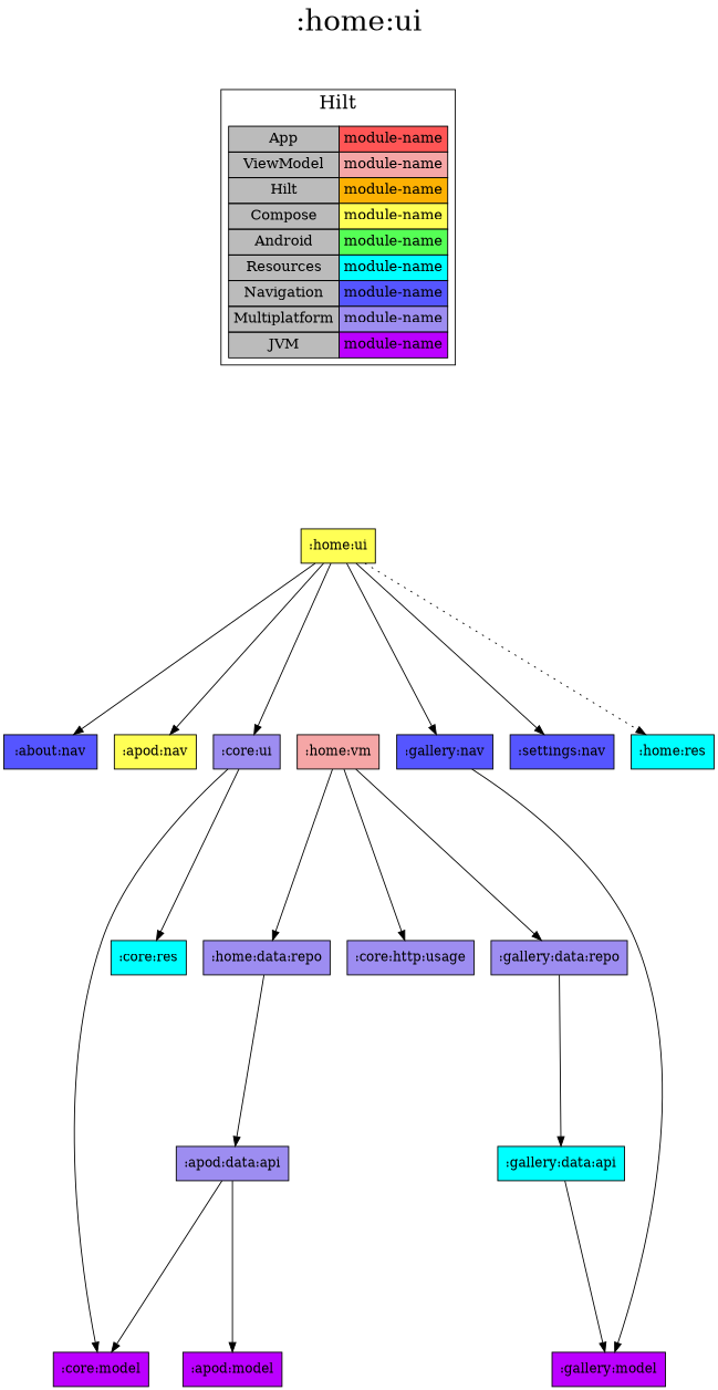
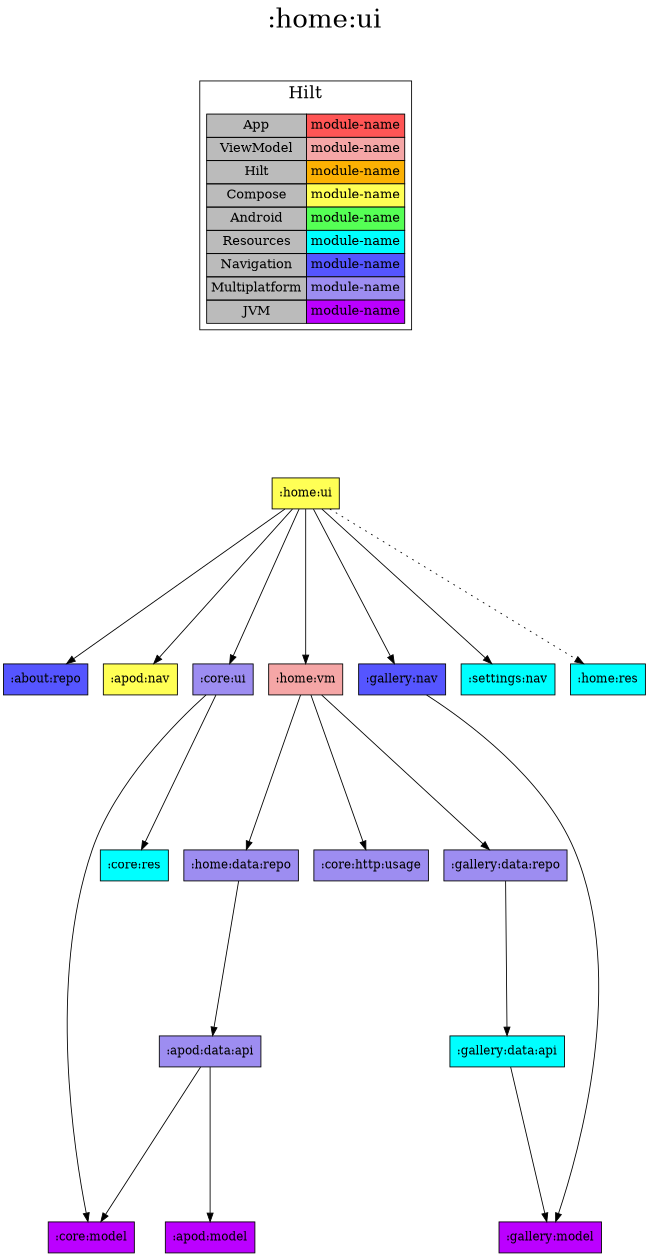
  digraph {
    fontsize=30
    label=":home:ui"
    labelloc=t
    rankdir=TB
    ranksep=2.5
    node [fillcolor="#9D8DF1" shape=box style=filled]
    edge [dir=forward]
    n1 [fillcolor="#bbbbbb" fontsize=15 label=< <TABLE BORDER="0" CELLBORDER="1" CELLSPACING="0" CELLPADDING="4"> <TR><TD>App</TD><TD BGCOLOR="#FF5555">module-name</TD></TR> <TR><TD>ViewModel</TD><TD BGCOLOR="#F5A6A6">module-name</TD></TR> <TR><TD>Hilt</TD><TD BGCOLOR="#FCB103">module-name</TD></TR> <TR><TD>Compose</TD><TD BGCOLOR="#FFFF55">module-name</TD></TR> <TR><TD>Android</TD><TD BGCOLOR="#55FF55">module-name</TD></TR> <TR><TD>Resources</TD><TD BGCOLOR="#00FFFF">module-name</TD></TR> <TR><TD>Navigation</TD><TD BGCOLOR="#5555FF">module-name</TD></TR> <TR><TD>Multiplatform</TD><TD BGCOLOR="#9D8DF1">module-name</TD></TR> <TR><TD>JVM</TD><TD BGCOLOR="#BB00FF">module-name</TD></TR> </TABLE> > margin=0 shape=none]
    ":home:ui" [fillcolor="#FFFF55"]
-   ":about:nav" [fillcolor="#5555FF"]
+   ":about:nav" [fillcolor="#5555FF" label=":about:repo"]
    ":apod:nav" [fillcolor="#FFFF55"]
    ":core:ui"
    ":gallery:nav" [fillcolor="#5555FF"]
    ":home:vm" [fillcolor="#F5A6A6"]
-   ":settings:nav" [fillcolor="#5555FF"]
+   ":settings:nav" [fillcolor="#00FFFF"]
    ":home:res" [fillcolor="#00FFFF"]
    ":core:model" [fillcolor="#BB00FF"]
    ":core:res" [fillcolor="#00FFFF"]
    ":gallery:model" [fillcolor="#BB00FF"]
    n13 [label=":home:data:repo"]
    ":core:http:usage"
    ":gallery:data:repo"
    ":apod:data:api"
    ":gallery:data:api" [fillcolor="#00FFFF"]
    ":apod:model" [fillcolor="#BB00FF"]
    subgraph sub_1 {
      rank=same
    }
    subgraph cluster_2 {
      fontsize=20
      label=Hilt
      n1
    }
    n1 -> ":home:ui" [style=invis]
    ":home:ui" -> ":about:nav"
    ":home:ui" -> ":apod:nav"
    ":home:ui" -> ":core:ui"
    ":home:ui" -> ":gallery:nav"
+   ":home:ui" -> ":home:vm"
    ":home:ui" -> ":settings:nav"
    ":home:ui" -> ":home:res" [style=dotted]
    ":core:ui" -> ":core:model"
    ":core:ui" -> ":core:res"
    ":gallery:nav" -> ":gallery:model"
    ":home:vm" -> n13
    ":home:vm" -> ":core:http:usage"
    ":home:vm" -> ":gallery:data:repo"
    n13 -> ":apod:data:api"
    ":gallery:data:repo" -> ":gallery:data:api"
    ":apod:data:api" -> ":core:model"
    ":apod:data:api" -> ":apod:model"
    ":gallery:data:api" -> ":gallery:model"
  }
